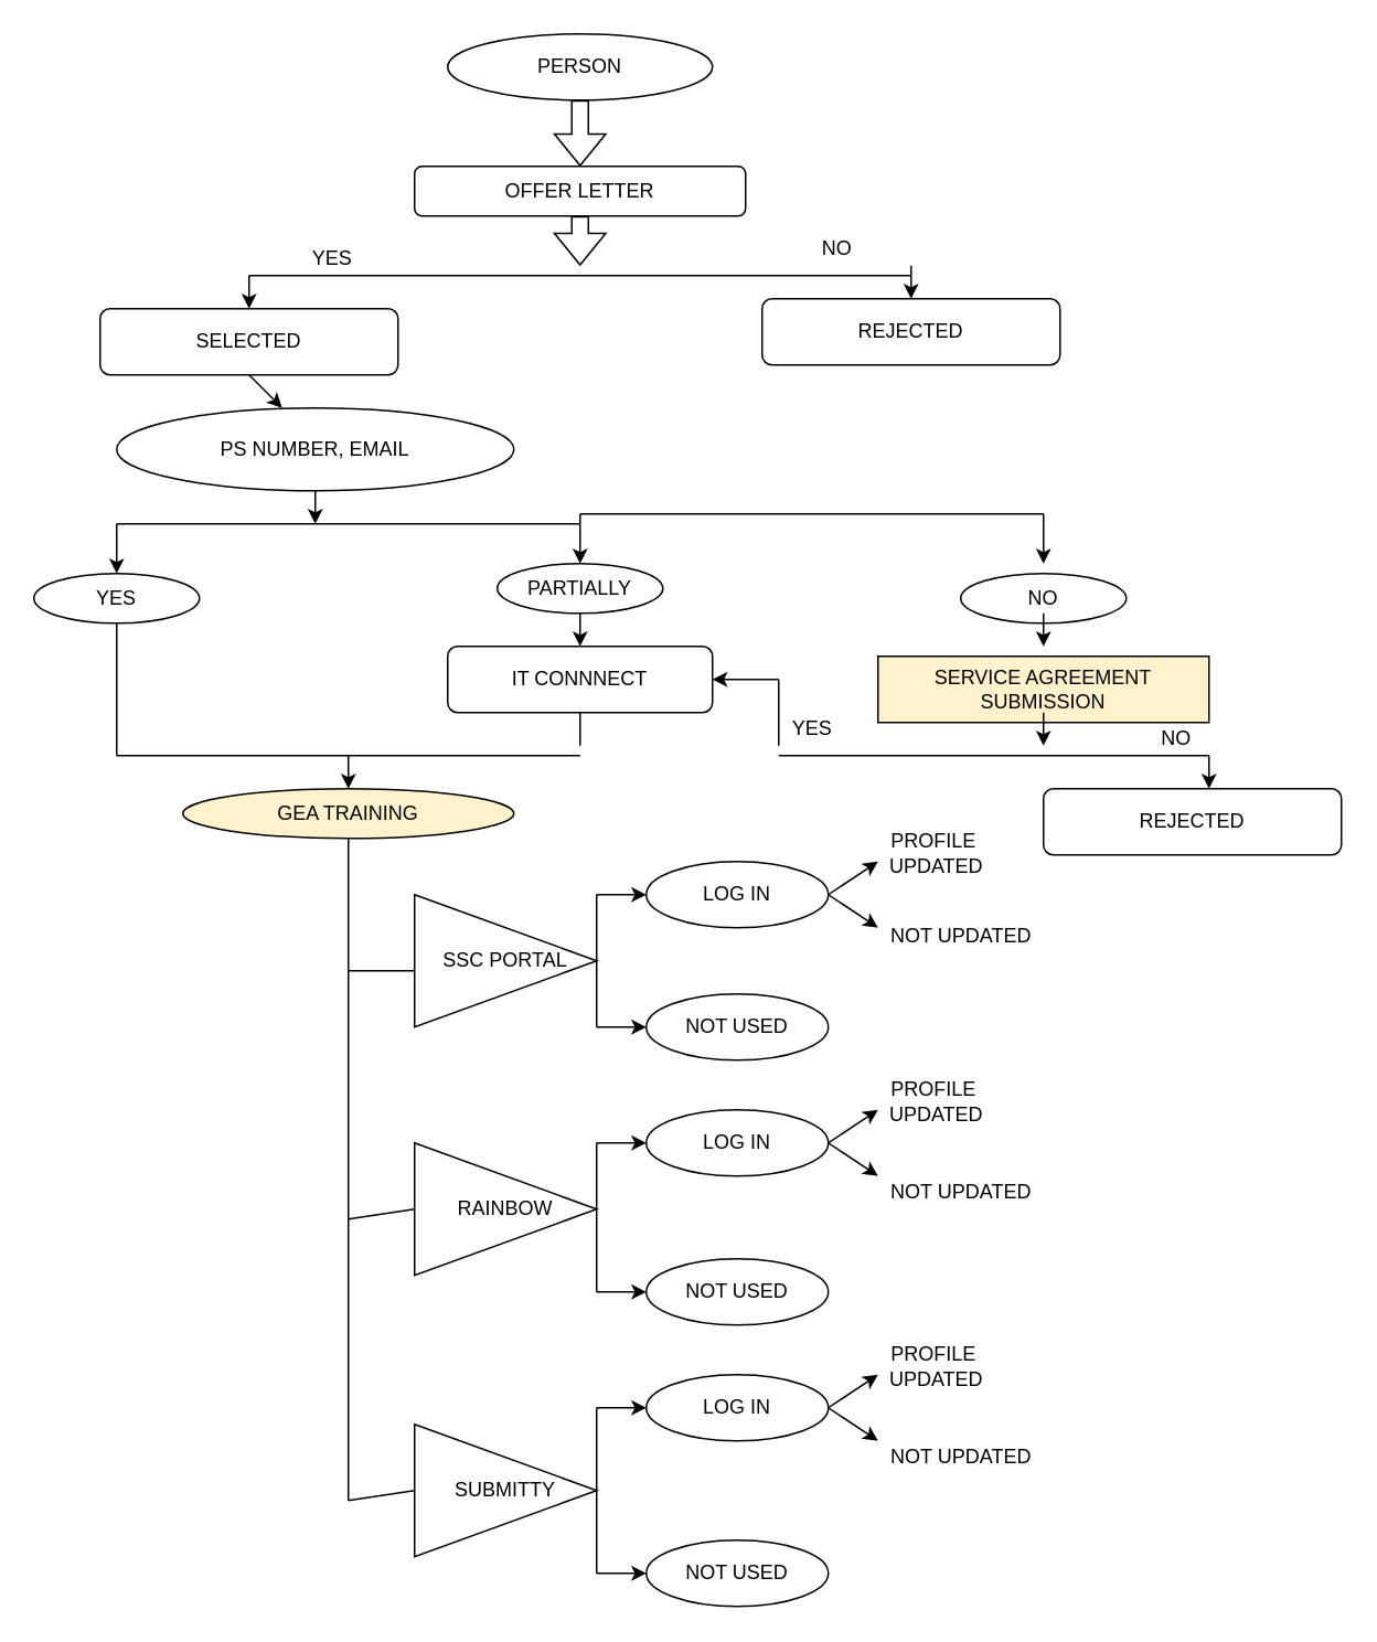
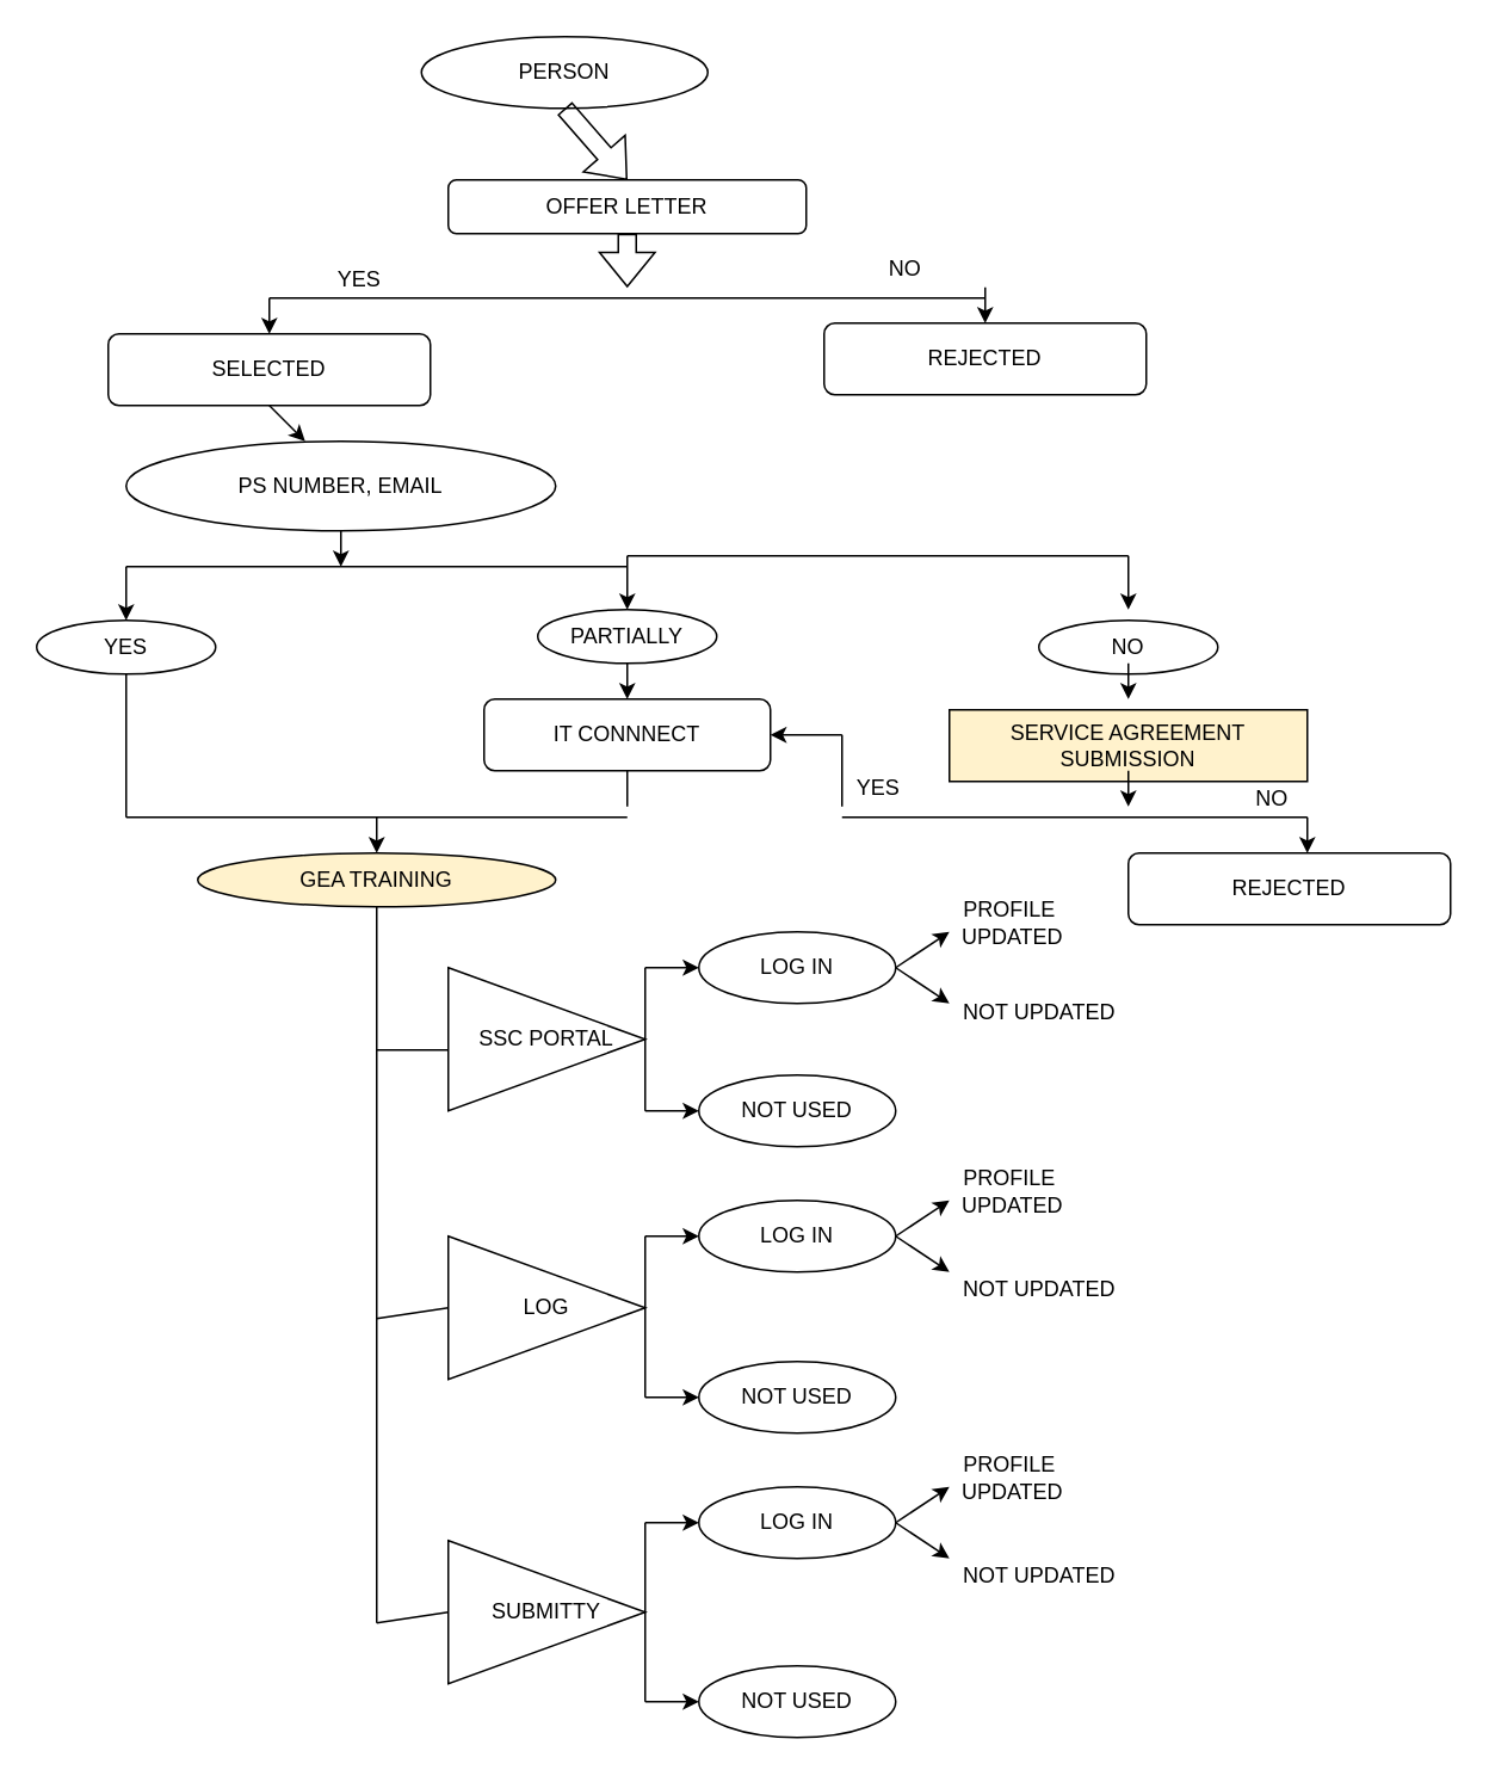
  <mxCell id="0" />
  <mxCell id="1" parent="0" />
- <mxCell id="2" value="PERSON" style="ellipse;whiteSpace=wrap;html=1;fontStyle=0" vertex="1" parent="1"><mxGeometry x="270" y="20" width="160" height="40" as="geometry" /></mxCell>
+ <mxCell id="2" value="PERSON" style="ellipse;whiteSpace=wrap;html=1;fontStyle=0" vertex="1" parent="1"><mxGeometry x="235" y="20" width="160" height="40" as="geometry" /></mxCell>
  <mxCell id="3" value="" style="shape=flexArrow;endArrow=classic;html=1;rounded=0;exitX=0.5;exitY=1;exitDx=0;exitDy=0;" edge="1" parent="1" source="2"><mxGeometry width="50" height="50" relative="1" as="geometry"><mxPoint x="340" y="250" as="sourcePoint" /><mxPoint x="350" y="100" as="targetPoint" /></mxGeometry></mxCell>
  <mxCell id="4" value="OFFER LETTER" style="rounded=1;whiteSpace=wrap;html=1;" vertex="1" parent="1"><mxGeometry x="250" y="100" width="200" height="30" as="geometry" /></mxCell>
  <mxCell id="5" value="" style="shape=flexArrow;endArrow=classic;html=1;rounded=0;exitX=0.5;exitY=1;exitDx=0;exitDy=0;" edge="1" parent="1" source="4"><mxGeometry width="50" height="50" relative="1" as="geometry"><mxPoint x="340" y="190" as="sourcePoint" /><mxPoint x="350" y="160" as="targetPoint" /></mxGeometry></mxCell>
  <mxCell id="6" value="" style="endArrow=none;html=1;rounded=0;" edge="1" parent="1"><mxGeometry width="50" height="50" relative="1" as="geometry"><mxPoint x="150" y="166" as="sourcePoint" /><mxPoint x="550" y="166" as="targetPoint" /></mxGeometry></mxCell>
  <mxCell id="7" value="" style="endArrow=classic;html=1;rounded=0;" edge="1" parent="1"><mxGeometry width="50" height="50" relative="1" as="geometry"><mxPoint x="550" y="160" as="sourcePoint" /><mxPoint x="550" y="180" as="targetPoint" /></mxGeometry></mxCell>
  <mxCell id="8" value="" style="endArrow=classic;html=1;rounded=0;" edge="1" parent="1"><mxGeometry width="50" height="50" relative="1" as="geometry"><mxPoint x="150" y="166" as="sourcePoint" /><mxPoint x="150" y="186" as="targetPoint" /></mxGeometry></mxCell>
  <mxCell id="9" value="YES" style="text;html=1;align=center;verticalAlign=middle;resizable=0;points=[];autosize=1;strokeColor=none;fillColor=none;" vertex="1" parent="1"><mxGeometry x="180" y="146" width="40" height="20" as="geometry" /></mxCell>
  <mxCell id="10" value="NO" style="text;html=1;align=center;verticalAlign=middle;resizable=0;points=[];autosize=1;strokeColor=none;fillColor=none;" vertex="1" parent="1"><mxGeometry x="490" y="140" width="30" height="20" as="geometry" /></mxCell>
  <mxCell id="11" value="REJECTED" style="rounded=1;whiteSpace=wrap;html=1;" vertex="1" parent="1"><mxGeometry x="460" y="180" width="180" height="40" as="geometry" /></mxCell>
  <mxCell id="12" value="SELECTED" style="rounded=1;whiteSpace=wrap;html=1;" vertex="1" parent="1"><mxGeometry x="60" y="186" width="180" height="40" as="geometry" /></mxCell>
  <mxCell id="13" value="" style="endArrow=classic;html=1;rounded=0;exitX=0.5;exitY=1;exitDx=0;exitDy=0;" edge="1" parent="1" source="12"><mxGeometry width="50" height="50" relative="1" as="geometry"><mxPoint x="150" y="236" as="sourcePoint" /><mxPoint x="170" y="246" as="targetPoint" /></mxGeometry></mxCell>
  <mxCell id="14" value="PS NUMBER, EMAIL" style="ellipse;whiteSpace=wrap;html=1;" vertex="1" parent="1"><mxGeometry x="70" y="246" width="240" height="50" as="geometry" /></mxCell>
  <mxCell id="15" value="" style="endArrow=classic;html=1;rounded=0;exitX=0.5;exitY=1;exitDx=0;exitDy=0;" edge="1" parent="1" source="14"><mxGeometry width="50" height="50" relative="1" as="geometry"><mxPoint x="340" y="316" as="sourcePoint" /><mxPoint x="190" y="316" as="targetPoint" /></mxGeometry></mxCell>
  <mxCell id="16" value="" style="endArrow=none;html=1;rounded=0;" edge="1" parent="1"><mxGeometry width="50" height="50" relative="1" as="geometry"><mxPoint x="70" y="316" as="sourcePoint" /><mxPoint x="350" y="316" as="targetPoint" /></mxGeometry></mxCell>
  <mxCell id="17" value="" style="endArrow=classic;html=1;rounded=0;" edge="1" parent="1"><mxGeometry width="50" height="50" relative="1" as="geometry"><mxPoint x="350" y="310" as="sourcePoint" /><mxPoint x="350" y="340" as="targetPoint" /></mxGeometry></mxCell>
  <mxCell id="18" value="" style="endArrow=classic;html=1;rounded=0;" edge="1" parent="1"><mxGeometry width="50" height="50" relative="1" as="geometry"><mxPoint x="70" y="316" as="sourcePoint" /><mxPoint x="70" y="346" as="targetPoint" /></mxGeometry></mxCell>
  <mxCell id="19" value="" style="endArrow=none;html=1;rounded=0;" edge="1" parent="1"><mxGeometry width="50" height="50" relative="1" as="geometry"><mxPoint x="350" y="310" as="sourcePoint" /><mxPoint x="630" y="310" as="targetPoint" /></mxGeometry></mxCell>
  <mxCell id="20" value="" style="endArrow=classic;html=1;rounded=0;" edge="1" parent="1"><mxGeometry width="50" height="50" relative="1" as="geometry"><mxPoint x="630" y="310" as="sourcePoint" /><mxPoint x="630" y="340" as="targetPoint" /></mxGeometry></mxCell>
  <mxCell id="21" value="PARTIALLY" style="ellipse;whiteSpace=wrap;html=1;" vertex="1" parent="1"><mxGeometry x="300" y="340" width="100" height="30" as="geometry" /></mxCell>
  <mxCell id="22" value="NO" style="ellipse;whiteSpace=wrap;html=1;" vertex="1" parent="1"><mxGeometry x="580" y="346" width="100" height="30" as="geometry" /></mxCell>
  <mxCell id="23" value="YES" style="ellipse;whiteSpace=wrap;html=1;" vertex="1" parent="1"><mxGeometry x="20" y="346" width="100" height="30" as="geometry" /></mxCell>
  <mxCell id="24" value="" style="endArrow=classic;html=1;rounded=0;exitX=0.5;exitY=1;exitDx=0;exitDy=0;" edge="1" parent="1" source="21"><mxGeometry width="50" height="50" relative="1" as="geometry"><mxPoint x="340" y="450" as="sourcePoint" /><mxPoint x="350" y="390" as="targetPoint" /></mxGeometry></mxCell>
  <mxCell id="25" value="" style="endArrow=classic;html=1;rounded=0;exitX=0.5;exitY=1;exitDx=0;exitDy=0;entryX=0.5;entryY=0;entryDx=0;entryDy=0;" edge="1" parent="1"><mxGeometry width="50" height="50" relative="1" as="geometry"><mxPoint x="630" y="370" as="sourcePoint" /><mxPoint x="630" y="390" as="targetPoint" /></mxGeometry></mxCell>
  <mxCell id="26" value="IT CONNNECT" style="rounded=1;whiteSpace=wrap;html=1;" vertex="1" parent="1"><mxGeometry x="270" y="390" width="160" height="40" as="geometry" /></mxCell>
  <mxCell id="27" value="" style="endArrow=none;html=1;rounded=0;" edge="1" parent="1"><mxGeometry width="50" height="50" relative="1" as="geometry"><mxPoint x="730" y="456" as="sourcePoint" /><mxPoint x="470" y="456" as="targetPoint" /></mxGeometry></mxCell>
  <mxCell id="28" value="SERVICE AGREEMENT SUBMISSION" style="rounded=0;whiteSpace=wrap;html=1;fillColor=#fff2cc;" vertex="1" parent="1"><mxGeometry x="530" y="396" width="200" height="40" as="geometry" /></mxCell>
  <mxCell id="29" value="" style="endArrow=classic;html=1;rounded=0;exitX=0.5;exitY=1;exitDx=0;exitDy=0;" edge="1" parent="1"><mxGeometry width="50" height="50" relative="1" as="geometry"><mxPoint x="630" y="430" as="sourcePoint" /><mxPoint x="630" y="450" as="targetPoint" /></mxGeometry></mxCell>
  <mxCell id="30" value="" style="endArrow=none;html=1;rounded=0;" edge="1" parent="1"><mxGeometry width="50" height="50" relative="1" as="geometry"><mxPoint x="470" y="450" as="sourcePoint" /><mxPoint x="470" y="410" as="targetPoint" /></mxGeometry></mxCell>
  <mxCell id="31" value="" style="endArrow=classic;html=1;rounded=0;entryX=1;entryY=0.5;entryDx=0;entryDy=0;" edge="1" parent="1" target="26"><mxGeometry width="50" height="50" relative="1" as="geometry"><mxPoint x="470" y="410" as="sourcePoint" /><mxPoint x="390" y="390" as="targetPoint" /></mxGeometry></mxCell>
  <mxCell id="32" value="YES" style="text;html=1;align=center;verticalAlign=middle;resizable=0;points=[];autosize=1;strokeColor=none;fillColor=none;" vertex="1" parent="1"><mxGeometry x="470" y="430" width="40" height="20" as="geometry" /></mxCell>
  <mxCell id="33" value="" style="endArrow=classic;html=1;rounded=0;" edge="1" parent="1"><mxGeometry width="50" height="50" relative="1" as="geometry"><mxPoint x="730" y="456" as="sourcePoint" /><mxPoint x="730" y="476" as="targetPoint" /></mxGeometry></mxCell>
  <mxCell id="34" value="NO" style="text;html=1;align=center;verticalAlign=middle;resizable=0;points=[];autosize=1;strokeColor=none;fillColor=none;" vertex="1" parent="1"><mxGeometry x="695" y="436" width="30" height="20" as="geometry" /></mxCell>
  <mxCell id="35" value="REJECTED" style="rounded=1;whiteSpace=wrap;html=1;" vertex="1" parent="1"><mxGeometry x="630" y="476" width="180" height="40" as="geometry" /></mxCell>
  <mxCell id="36" value="" style="endArrow=none;html=1;rounded=0;exitX=0.5;exitY=1;exitDx=0;exitDy=0;" edge="1" parent="1" source="23"><mxGeometry width="50" height="50" relative="1" as="geometry"><mxPoint x="340" y="446" as="sourcePoint" /><mxPoint x="70" y="456" as="targetPoint" /></mxGeometry></mxCell>
  <mxCell id="37" value="" style="endArrow=none;html=1;rounded=0;" edge="1" parent="1"><mxGeometry width="50" height="50" relative="1" as="geometry"><mxPoint x="70" y="456" as="sourcePoint" /><mxPoint x="350" y="456" as="targetPoint" /></mxGeometry></mxCell>
  <mxCell id="38" value="" style="endArrow=none;html=1;rounded=0;entryX=0.5;entryY=1;entryDx=0;entryDy=0;" edge="1" parent="1" target="26"><mxGeometry width="50" height="50" relative="1" as="geometry"><mxPoint x="350" y="450" as="sourcePoint" /><mxPoint x="390" y="390" as="targetPoint" /></mxGeometry></mxCell>
  <mxCell id="39" value="" style="endArrow=classic;html=1;rounded=0;" edge="1" parent="1"><mxGeometry width="50" height="50" relative="1" as="geometry"><mxPoint x="210" y="456" as="sourcePoint" /><mxPoint x="210" y="476" as="targetPoint" /></mxGeometry></mxCell>
  <mxCell id="40" value="GEA TRAINING" style="ellipse;whiteSpace=wrap;html=1;fillColor=#fff2cc;" vertex="1" parent="1"><mxGeometry x="110" y="476" width="200" height="30" as="geometry" /></mxCell>
  <mxCell id="41" value="" style="endArrow=none;html=1;rounded=0;exitX=0.5;exitY=1;exitDx=0;exitDy=0;" edge="1" parent="1" source="40"><mxGeometry width="50" height="50" relative="1" as="geometry"><mxPoint x="340" y="446" as="sourcePoint" /><mxPoint x="210" y="906" as="targetPoint" /></mxGeometry></mxCell>
  <mxCell id="42" value="" style="endArrow=none;html=1;rounded=0;" edge="1" parent="1" target="58"><mxGeometry width="50" height="50" relative="1" as="geometry"><mxPoint x="250" y="900" as="sourcePoint" /><mxPoint x="210" y="900" as="targetPoint" /></mxGeometry></mxCell>
  <mxCell id="43" value="" style="endArrow=none;html=1;rounded=0;" edge="1" parent="1"><mxGeometry width="50" height="50" relative="1" as="geometry"><mxPoint x="360" y="620" as="sourcePoint" /><mxPoint x="360" y="540" as="targetPoint" /><Array as="points"><mxPoint x="360" y="580" /></Array></mxGeometry></mxCell>
  <mxCell id="44" value="" style="endArrow=none;html=1;rounded=0;entryX=0;entryY=0.5;entryDx=0;entryDy=0;" edge="1" parent="1" target="54"><mxGeometry width="50" height="50" relative="1" as="geometry"><mxPoint x="210" y="736" as="sourcePoint" /><mxPoint x="320" y="826" as="targetPoint" /></mxGeometry></mxCell>
  <mxCell id="45" value="" style="endArrow=none;html=1;rounded=0;" edge="1" parent="1"><mxGeometry width="50" height="50" relative="1" as="geometry"><mxPoint x="210" y="586" as="sourcePoint" /><mxPoint x="260" y="586" as="targetPoint" /><Array as="points" /></mxGeometry></mxCell>
  <mxCell id="46" value="SSC PORTAL" style="triangle;whiteSpace=wrap;html=1;" vertex="1" parent="1"><mxGeometry x="250" y="540" width="110" height="80" as="geometry" /></mxCell>
  <mxCell id="47" value="" style="endArrow=classic;html=1;rounded=0;" edge="1" parent="1"><mxGeometry width="50" height="50" relative="1" as="geometry"><mxPoint x="360" y="540" as="sourcePoint" /><mxPoint x="390" y="540" as="targetPoint" /></mxGeometry></mxCell>
  <mxCell id="48" value="NOT USED" style="ellipse;whiteSpace=wrap;html=1;" vertex="1" parent="1"><mxGeometry x="390" y="600" width="110" height="40" as="geometry" /></mxCell>
  <mxCell id="49" value="LOG IN" style="ellipse;whiteSpace=wrap;html=1;" vertex="1" parent="1"><mxGeometry x="390" y="520" width="110" height="40" as="geometry" /></mxCell>
  <mxCell id="50" value="" style="endArrow=classic;html=1;rounded=0;entryX=0;entryY=0.5;entryDx=0;entryDy=0;" edge="1" parent="1" target="48"><mxGeometry width="50" height="50" relative="1" as="geometry"><mxPoint x="360" y="620" as="sourcePoint" /><mxPoint x="390" y="610" as="targetPoint" /></mxGeometry></mxCell>
  <mxCell id="51" value="" style="endArrow=classic;html=1;rounded=0;exitX=1;exitY=0.5;exitDx=0;exitDy=0;" edge="1" parent="1" source="49"><mxGeometry width="50" height="50" relative="1" as="geometry"><mxPoint x="340" y="660" as="sourcePoint" /><mxPoint x="530" y="520" as="targetPoint" /></mxGeometry></mxCell>
  <mxCell id="52" value="" style="endArrow=classic;html=1;rounded=0;exitX=1;exitY=0.5;exitDx=0;exitDy=0;" edge="1" parent="1" source="49"><mxGeometry width="50" height="50" relative="1" as="geometry"><mxPoint x="340" y="660" as="sourcePoint" /><mxPoint x="530" y="560" as="targetPoint" /></mxGeometry></mxCell>
  <mxCell id="53" value="NOT UPDATED" style="text;html=1;align=center;verticalAlign=middle;resizable=0;points=[];autosize=1;strokeColor=none;fillColor=none;" vertex="1" parent="1"><mxGeometry x="530" y="555" width="100" height="20" as="geometry" /></mxCell>
- <mxCell id="54" value="RAINBOW" style="triangle;whiteSpace=wrap;html=1;" vertex="1" parent="1"><mxGeometry x="250" y="690" width="110" height="80" as="geometry" /></mxCell>
+ <mxCell id="54" value="LOG" style="triangle;whiteSpace=wrap;html=1;" vertex="1" parent="1"><mxGeometry x="250" y="690" width="110" height="80" as="geometry" /></mxCell>
  <mxCell id="55" value="" style="endArrow=none;html=1;rounded=0;" edge="1" parent="1"><mxGeometry width="50" height="50" relative="1" as="geometry"><mxPoint x="360" y="780" as="sourcePoint" /><mxPoint x="360" y="690" as="targetPoint" /></mxGeometry></mxCell>
  <mxCell id="56" value="" style="endArrow=classic;html=1;rounded=0;" edge="1" parent="1"><mxGeometry width="50" height="50" relative="1" as="geometry"><mxPoint x="360" y="690" as="sourcePoint" /><mxPoint x="390" y="690" as="targetPoint" /></mxGeometry></mxCell>
  <mxCell id="57" value="" style="endArrow=classic;html=1;rounded=0;" edge="1" parent="1"><mxGeometry width="50" height="50" relative="1" as="geometry"><mxPoint x="360" y="780" as="sourcePoint" /><mxPoint x="390" y="780" as="targetPoint" /></mxGeometry></mxCell>
  <mxCell id="58" value="SUBMITTY" style="triangle;whiteSpace=wrap;html=1;" vertex="1" parent="1"><mxGeometry x="250" y="860" width="110" height="80" as="geometry" /></mxCell>
  <mxCell id="59" value="" style="endArrow=none;html=1;rounded=0;entryX=0;entryY=0.5;entryDx=0;entryDy=0;" edge="1" parent="1" target="58"><mxGeometry width="50" height="50" relative="1" as="geometry"><mxPoint x="210" y="906" as="sourcePoint" /><mxPoint x="390" y="716" as="targetPoint" /></mxGeometry></mxCell>
  <mxCell id="60" value="" style="endArrow=none;html=1;rounded=0;" edge="1" parent="1"><mxGeometry width="50" height="50" relative="1" as="geometry"><mxPoint x="360" y="950" as="sourcePoint" /><mxPoint x="360" y="850" as="targetPoint" /></mxGeometry></mxCell>
  <mxCell id="61" value="" style="endArrow=classic;html=1;rounded=0;" edge="1" parent="1"><mxGeometry width="50" height="50" relative="1" as="geometry"><mxPoint x="360" y="850" as="sourcePoint" /><mxPoint x="390" y="850" as="targetPoint" /></mxGeometry></mxCell>
  <mxCell id="62" value="" style="endArrow=classic;html=1;rounded=0;" edge="1" parent="1"><mxGeometry width="50" height="50" relative="1" as="geometry"><mxPoint x="360" y="950" as="sourcePoint" /><mxPoint x="390" y="950" as="targetPoint" /></mxGeometry></mxCell>
  <mxCell id="63" value="NOT USED" style="ellipse;whiteSpace=wrap;html=1;" vertex="1" parent="1"><mxGeometry x="390" y="760" width="110" height="40" as="geometry" /></mxCell>
  <mxCell id="64" value="LOG IN" style="ellipse;whiteSpace=wrap;html=1;" vertex="1" parent="1"><mxGeometry x="390" y="670" width="110" height="40" as="geometry" /></mxCell>
  <mxCell id="65" value="LOG IN" style="ellipse;whiteSpace=wrap;html=1;" vertex="1" parent="1"><mxGeometry x="390" y="830" width="110" height="40" as="geometry" /></mxCell>
  <mxCell id="66" value="NOT USED" style="ellipse;whiteSpace=wrap;html=1;" vertex="1" parent="1"><mxGeometry x="390" y="930" width="110" height="40" as="geometry" /></mxCell>
  <mxCell id="67" value="" style="endArrow=classic;html=1;rounded=0;exitX=1;exitY=0.5;exitDx=0;exitDy=0;" edge="1" parent="1" source="65"><mxGeometry width="50" height="50" relative="1" as="geometry"><mxPoint x="340" y="760" as="sourcePoint" /><mxPoint x="530" y="870" as="targetPoint" /><Array as="points" /></mxGeometry></mxCell>
  <mxCell id="68" value="" style="endArrow=classic;html=1;rounded=0;" edge="1" parent="1"><mxGeometry width="50" height="50" relative="1" as="geometry"><mxPoint x="500" y="850" as="sourcePoint" /><mxPoint x="530" y="830" as="targetPoint" /></mxGeometry></mxCell>
  <mxCell id="69" value="" style="endArrow=classic;html=1;rounded=0;" edge="1" parent="1"><mxGeometry width="50" height="50" relative="1" as="geometry"><mxPoint x="500" y="690" as="sourcePoint" /><mxPoint x="530" y="710" as="targetPoint" /></mxGeometry></mxCell>
  <mxCell id="70" value="" style="endArrow=classic;html=1;rounded=0;exitX=1;exitY=0.5;exitDx=0;exitDy=0;" edge="1" parent="1" source="64"><mxGeometry width="50" height="50" relative="1" as="geometry"><mxPoint x="490" y="710" as="sourcePoint" /><mxPoint x="530" y="670" as="targetPoint" /></mxGeometry></mxCell>
  <mxCell id="71" value="PROFILE&amp;nbsp;&lt;br&gt;UPDATED" style="text;html=1;align=center;verticalAlign=middle;resizable=0;points=[];autosize=1;strokeColor=none;fillColor=none;" vertex="1" parent="1"><mxGeometry x="530" y="500" width="70" height="30" as="geometry" /></mxCell>
  <mxCell id="72" value="PROFILE&amp;nbsp;&lt;br&gt;UPDATED" style="text;html=1;align=center;verticalAlign=middle;resizable=0;points=[];autosize=1;strokeColor=none;fillColor=none;" vertex="1" parent="1"><mxGeometry x="530" y="810" width="70" height="30" as="geometry" /></mxCell>
  <mxCell id="73" value="PROFILE&amp;nbsp;&lt;br&gt;UPDATED" style="text;html=1;align=center;verticalAlign=middle;resizable=0;points=[];autosize=1;strokeColor=none;fillColor=none;" vertex="1" parent="1"><mxGeometry x="530" y="650" width="70" height="30" as="geometry" /></mxCell>
  <mxCell id="74" value="NOT UPDATED" style="text;html=1;align=center;verticalAlign=middle;resizable=0;points=[];autosize=1;strokeColor=none;fillColor=none;" vertex="1" parent="1"><mxGeometry x="530" y="870" width="100" height="20" as="geometry" /></mxCell>
  <mxCell id="75" value="NOT UPDATED" style="text;html=1;align=center;verticalAlign=middle;resizable=0;points=[];autosize=1;strokeColor=none;fillColor=none;" vertex="1" parent="1"><mxGeometry x="530" y="710" width="100" height="20" as="geometry" /></mxCell>
